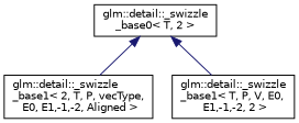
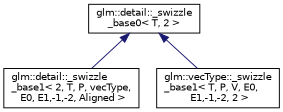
  digraph {
    rankdir=TB
    node [color=black fillcolor=white fontname=Helvetica fontsize=10 shape=record style=filled]
    edge [color=midnightblue dir=back fontname=Helvetica fontsize=10 labelfontname=Helvetica labelfontsize=10 style=solid]
    n1 [height=0.2 label="glm::detail::_swizzle\l_base0\< T, 2 \>" width=0.4]
    n2 [height=0.2 label="glm::detail::_swizzle\l_base1\< 2, T, P, vecType,\l E0, E1,-1,-2, Aligned \>" width=0.4]
-   n3 [height=0.2 label="glm::detail::_swizzle\l_base1\< T, P, V, E0,\l E1,-1,-2, 2 \>" width=0.4]
+   n3 [height=0.2 label="glm::vecType::_swizzle\l_base1\< T, P, V, E0,\l E1,-1,-2, 2 \>" width=0.4]
    n1 -> n2
    n1 -> n3
  }
